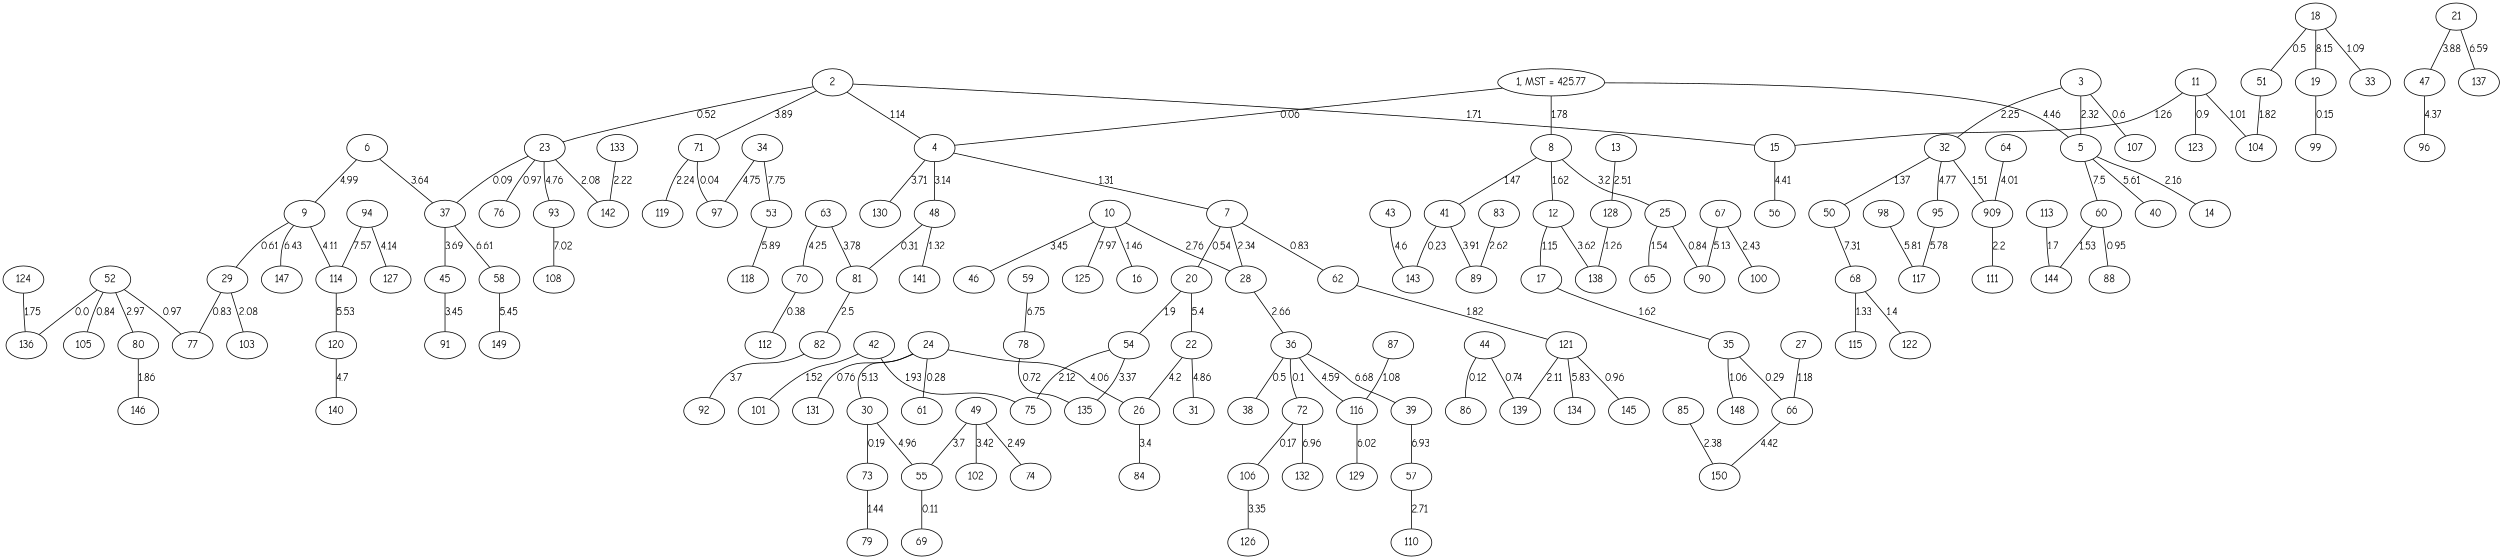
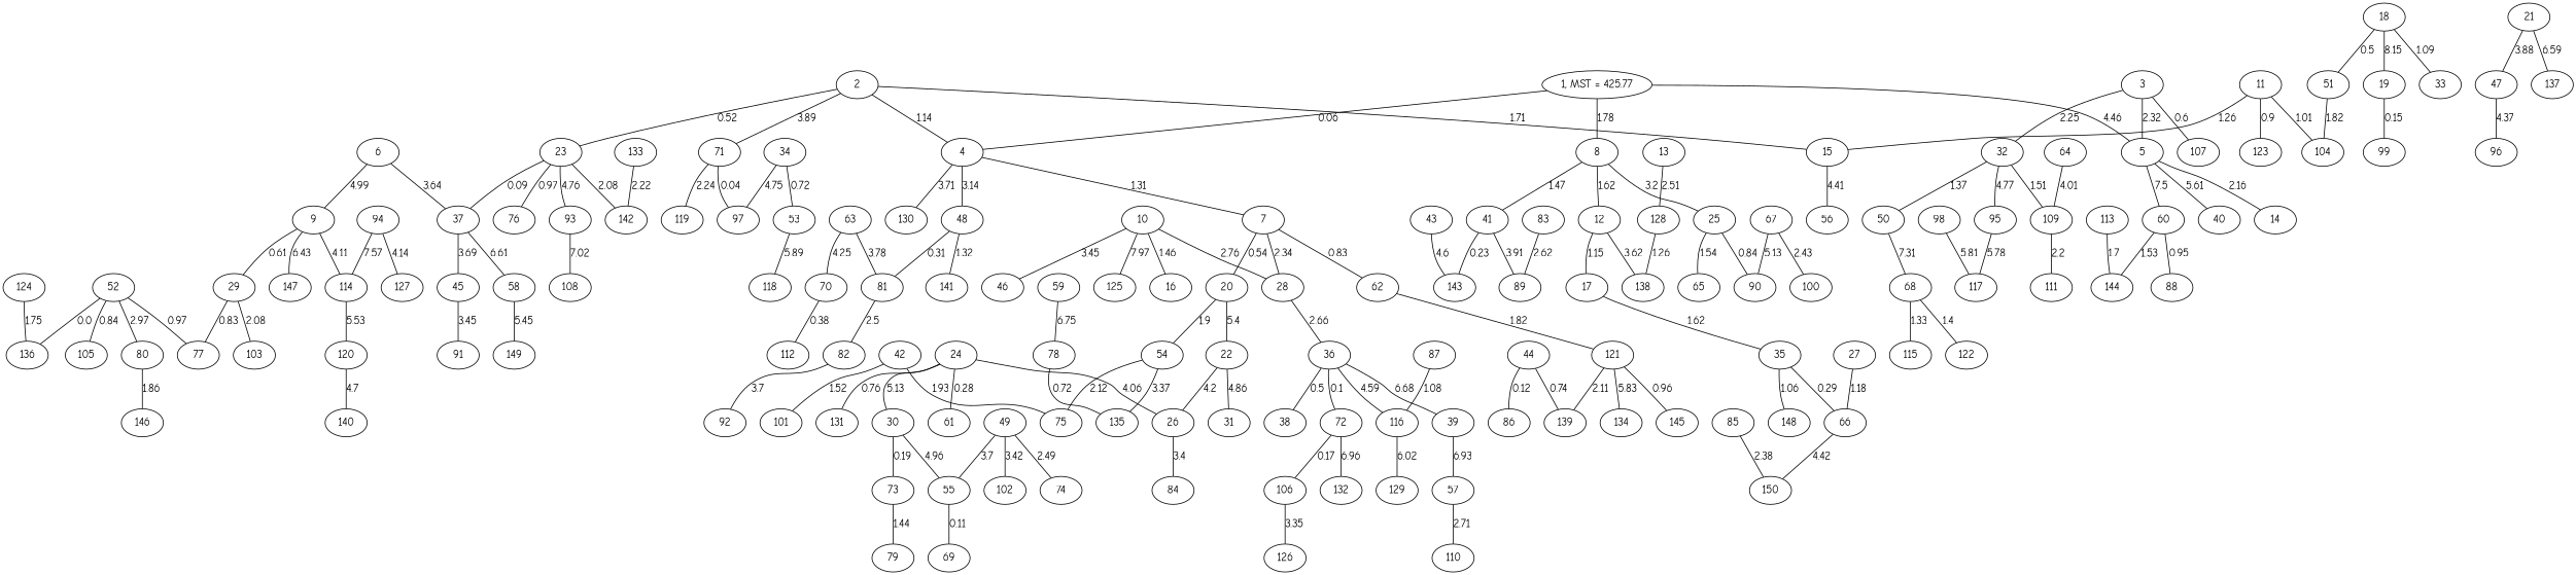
  graph {
    fontname="Comic Neue"
    node [fontname="Comic Neue"]
    edge [fontname="Comic Neue"]
    52
    136
    77
    105
    80
    146
    71
    97
    119
    n10 [label="1, MST = 425.77"]
    4
    8
    5
    48
    7
    130
    41
    25
    12
    60
    14
    40
    81
    141
    20
    62
    28
    23
    37
    76
    142
    93
    45
    58
    108
    91
    149
    36
    72
    38
    116
    39
    106
    132
    129
    57
    126
    55
    69
    44
    86
    139
    19
    99
    30
    73
    79
    143
    89
    24
    61
    131
    26
    84
    35
    66
    148
    150
    82
    92
    70
    112
    18
    51
    33
    104
    2
    15
    56
    54
    22
    121
    135
    75
    31
    3
    107
    32
    50
-   109 [label=909]
+   109
    95
    9
    29
    114
    147
    103
    120
    78
    145
    134
    90
    65
    11
    123
    88
    144
    21
    47
    137
    96
    87
    17
    138
    27
    128
    68
    115
    122
    111
    117
    10
    16
    46
    125
    42
    101
    113
    124
    133
    85
    67
    100
    49
    74
    102
    13
    83
    110
    6
    63
    64
    140
    94
    127
    43
    34
    53
    118
    98
    59
    52 -- 136 [label=0.0]
    52 -- 77 [label=0.97]
    52 -- 105 [label=0.84]
    52 -- 80 [label=2.97]
    80 -- 146 [label=1.86]
    71 -- 97 [label=0.04]
    71 -- 119 [label=2.24]
    n10 -- 4 [label=0.06]
    n10 -- 8 [label=1.78]
    n10 -- 5 [label=4.46]
    4 -- 48 [label=3.14]
    4 -- 7 [label=1.31]
    4 -- 130 [label=3.71]
    8 -- 41 [label=1.47]
    8 -- 25 [label=3.2]
    8 -- 12 [label=1.62]
    5 -- 60 [label=7.5]
    5 -- 14 [label=2.16]
    5 -- 40 [label=5.61]
    48 -- 81 [label=0.31]
    48 -- 141 [label=1.32]
    7 -- 20 [label=0.54]
    7 -- 62 [label=0.83]
    7 -- 28 [label=2.34]
    41 -- 143 [label=0.23]
    41 -- 89 [label=3.91]
    25 -- 90 [label=0.84]
    25 -- 65 [label=1.54]
    12 -- 17 [label=1.15]
    12 -- 138 [label=3.62]
    60 -- 88 [label=0.95]
    60 -- 144 [label=1.53]
    81 -- 82 [label=2.5]
    20 -- 54 [label=1.9]
    20 -- 22 [label=5.4]
    62 -- 121 [label=1.82]
    28 -- 36 [label=2.66]
    23 -- 37 [label=0.09]
    23 -- 76 [label=0.97]
    23 -- 142 [label=2.08]
    23 -- 93 [label=4.76]
    37 -- 45 [label=3.69]
    37 -- 58 [label=6.61]
    93 -- 108 [label=7.02]
    45 -- 91 [label=3.45]
    58 -- 149 [label=5.45]
    36 -- 72 [label=0.1]
    36 -- 38 [label=0.5]
    36 -- 116 [label=4.59]
    36 -- 39 [label=6.68]
    72 -- 106 [label=0.17]
    72 -- 132 [label=6.96]
    116 -- 129 [label=6.02]
    39 -- 57 [label=6.93]
    106 -- 126 [label=3.35]
    57 -- 110 [label=2.71]
    55 -- 69 [label=0.11]
    44 -- 86 [label=0.12]
    44 -- 139 [label=0.74]
    19 -- 99 [label=0.15]
    30 -- 55 [label=4.96]
    30 -- 73 [label=0.19]
    73 -- 79 [label=1.44]
    24 -- 30 [label=5.13]
    24 -- 61 [label=0.28]
    24 -- 131 [label=0.76]
    24 -- 26 [label=4.06]
    26 -- 84 [label=3.4]
    35 -- 66 [label=0.29]
    35 -- 148 [label=1.06]
    66 -- 150 [label=4.42]
    82 -- 92 [label=3.7]
    70 -- 112 [label=0.38]
    18 -- 19 [label=8.15]
    18 -- 51 [label=0.5]
    18 -- 33 [label=1.09]
    51 -- 104 [label=1.82]
    2 -- 71 [label=3.89]
    2 -- 4 [label=1.14]
    2 -- 23 [label=0.52]
    2 -- 15 [label=1.71]
    15 -- 56 [label=4.41]
    54 -- 135 [label=3.37]
    54 -- 75 [label=2.12]
    22 -- 26 [label=4.2]
    22 -- 31 [label=4.86]
    121 -- 139 [label=2.11]
    121 -- 145 [label=0.96]
    121 -- 134 [label=5.83]
    3 -- 5 [label=2.32]
    3 -- 107 [label=0.6]
    3 -- 32 [label=2.25]
    32 -- 50 [label=1.37]
    32 -- 109 [label=1.51]
    32 -- 95 [label=4.77]
    50 -- 68 [label=7.31]
    109 -- 111 [label=2.2]
    95 -- 117 [label=5.78]
    9 -- 29 [label=0.61]
    9 -- 114 [label=4.11]
    9 -- 147 [label=6.43]
    29 -- 77 [label=0.83]
    29 -- 103 [label=2.08]
    114 -- 120 [label=5.53]
    120 -- 140 [label=4.7]
    78 -- 135 [label=0.72]
    11 -- 104 [label=1.01]
    11 -- 15 [label=1.26]
    11 -- 123 [label=0.9]
    21 -- 47 [label=3.88]
    21 -- 137 [label=6.59]
    47 -- 96 [label=4.37]
    87 -- 116 [label=1.08]
    17 -- 35 [label=1.62]
    27 -- 66 [label=1.18]
    128 -- 138 [label=1.26]
    68 -- 115 [label=1.33]
    68 -- 122 [label=1.4]
    10 -- 28 [label=2.76]
    10 -- 16 [label=1.46]
    10 -- 46 [label=3.45]
    10 -- 125 [label=7.97]
    42 -- 75 [label=1.93]
    42 -- 101 [label=1.52]
    113 -- 144 [label=1.7]
    124 -- 136 [label=1.75]
    133 -- 142 [label=2.22]
    85 -- 150 [label=2.38]
    67 -- 90 [label=5.13]
    67 -- 100 [label=2.43]
    49 -- 55 [label=3.7]
    49 -- 74 [label=2.49]
    49 -- 102 [label=3.42]
    13 -- 128 [label=2.51]
    83 -- 89 [label=2.62]
    6 -- 37 [label=3.64]
    6 -- 9 [label=4.99]
    63 -- 81 [label=3.78]
    63 -- 70 [label=4.25]
    64 -- 109 [label=4.01]
    94 -- 114 [label=7.57]
    94 -- 127 [label=4.14]
    43 -- 143 [label=4.6]
    34 -- 97 [label=4.75]
-   34 -- 53 [label=7.75]
+   34 -- 53 [label=0.72]
    53 -- 118 [label=5.89]
    98 -- 117 [label=5.81]
    59 -- 78 [label=6.75]
  }
